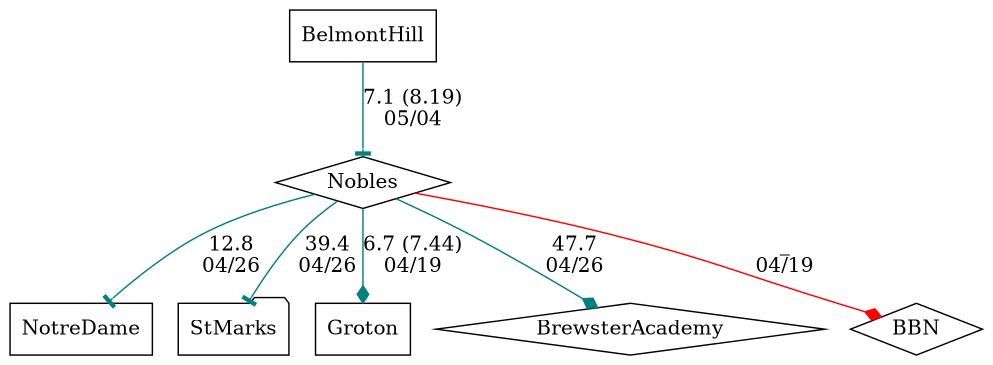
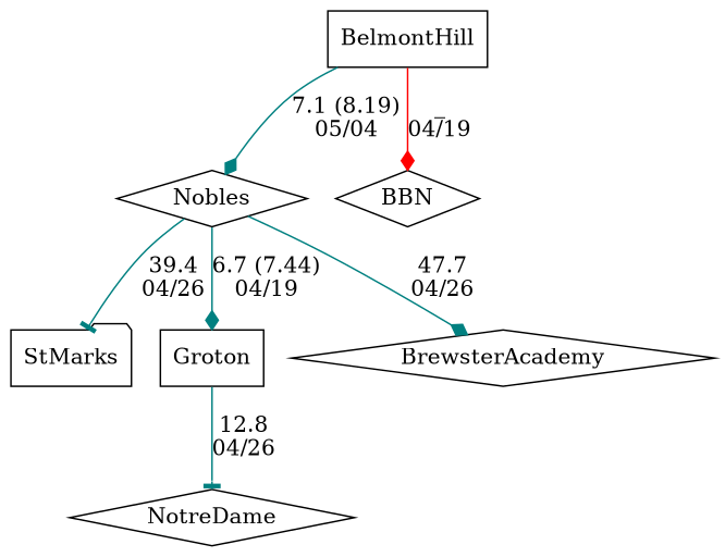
  digraph {
    node [shape=diamond]
    edge [arrowhead=tee color=teal random=random]
    BelmontHill [shape=box]
    Nobles
-   NotreDame [shape=box]
+   NotreDame
    StMarks [shape=folder]
    Groton [shape=box]
    BrewsterAcademy
    BBN
-   BelmontHill -> Nobles [label="7.1 (8.19)\n05/04" weight=93]
-   Nobles -> NotreDame [label="12.8\n04/26" weight=88]
+   BelmontHill -> Nobles [arrowhead=diamond label="7.1 (8.19)\n05/04" weight=93]
+   Groton -> NotreDame [label="12.8\n04/26" weight=88]
    Nobles -> StMarks [label="39.4\n04/26" weight=61]
    Nobles -> Groton [arrowhead=diamond label="6.7 (7.44)\n04/19" weight=94]
    Nobles -> BrewsterAcademy [arrowhead=diamond label="47.7\n04/26" weight=53]
-   Nobles -> BBN [arrowhead=diamond color=red label="_\n04/19" weight=99]
+   BelmontHill -> BBN [arrowhead=diamond color=red label="_\n04/19" weight=99]
  }
